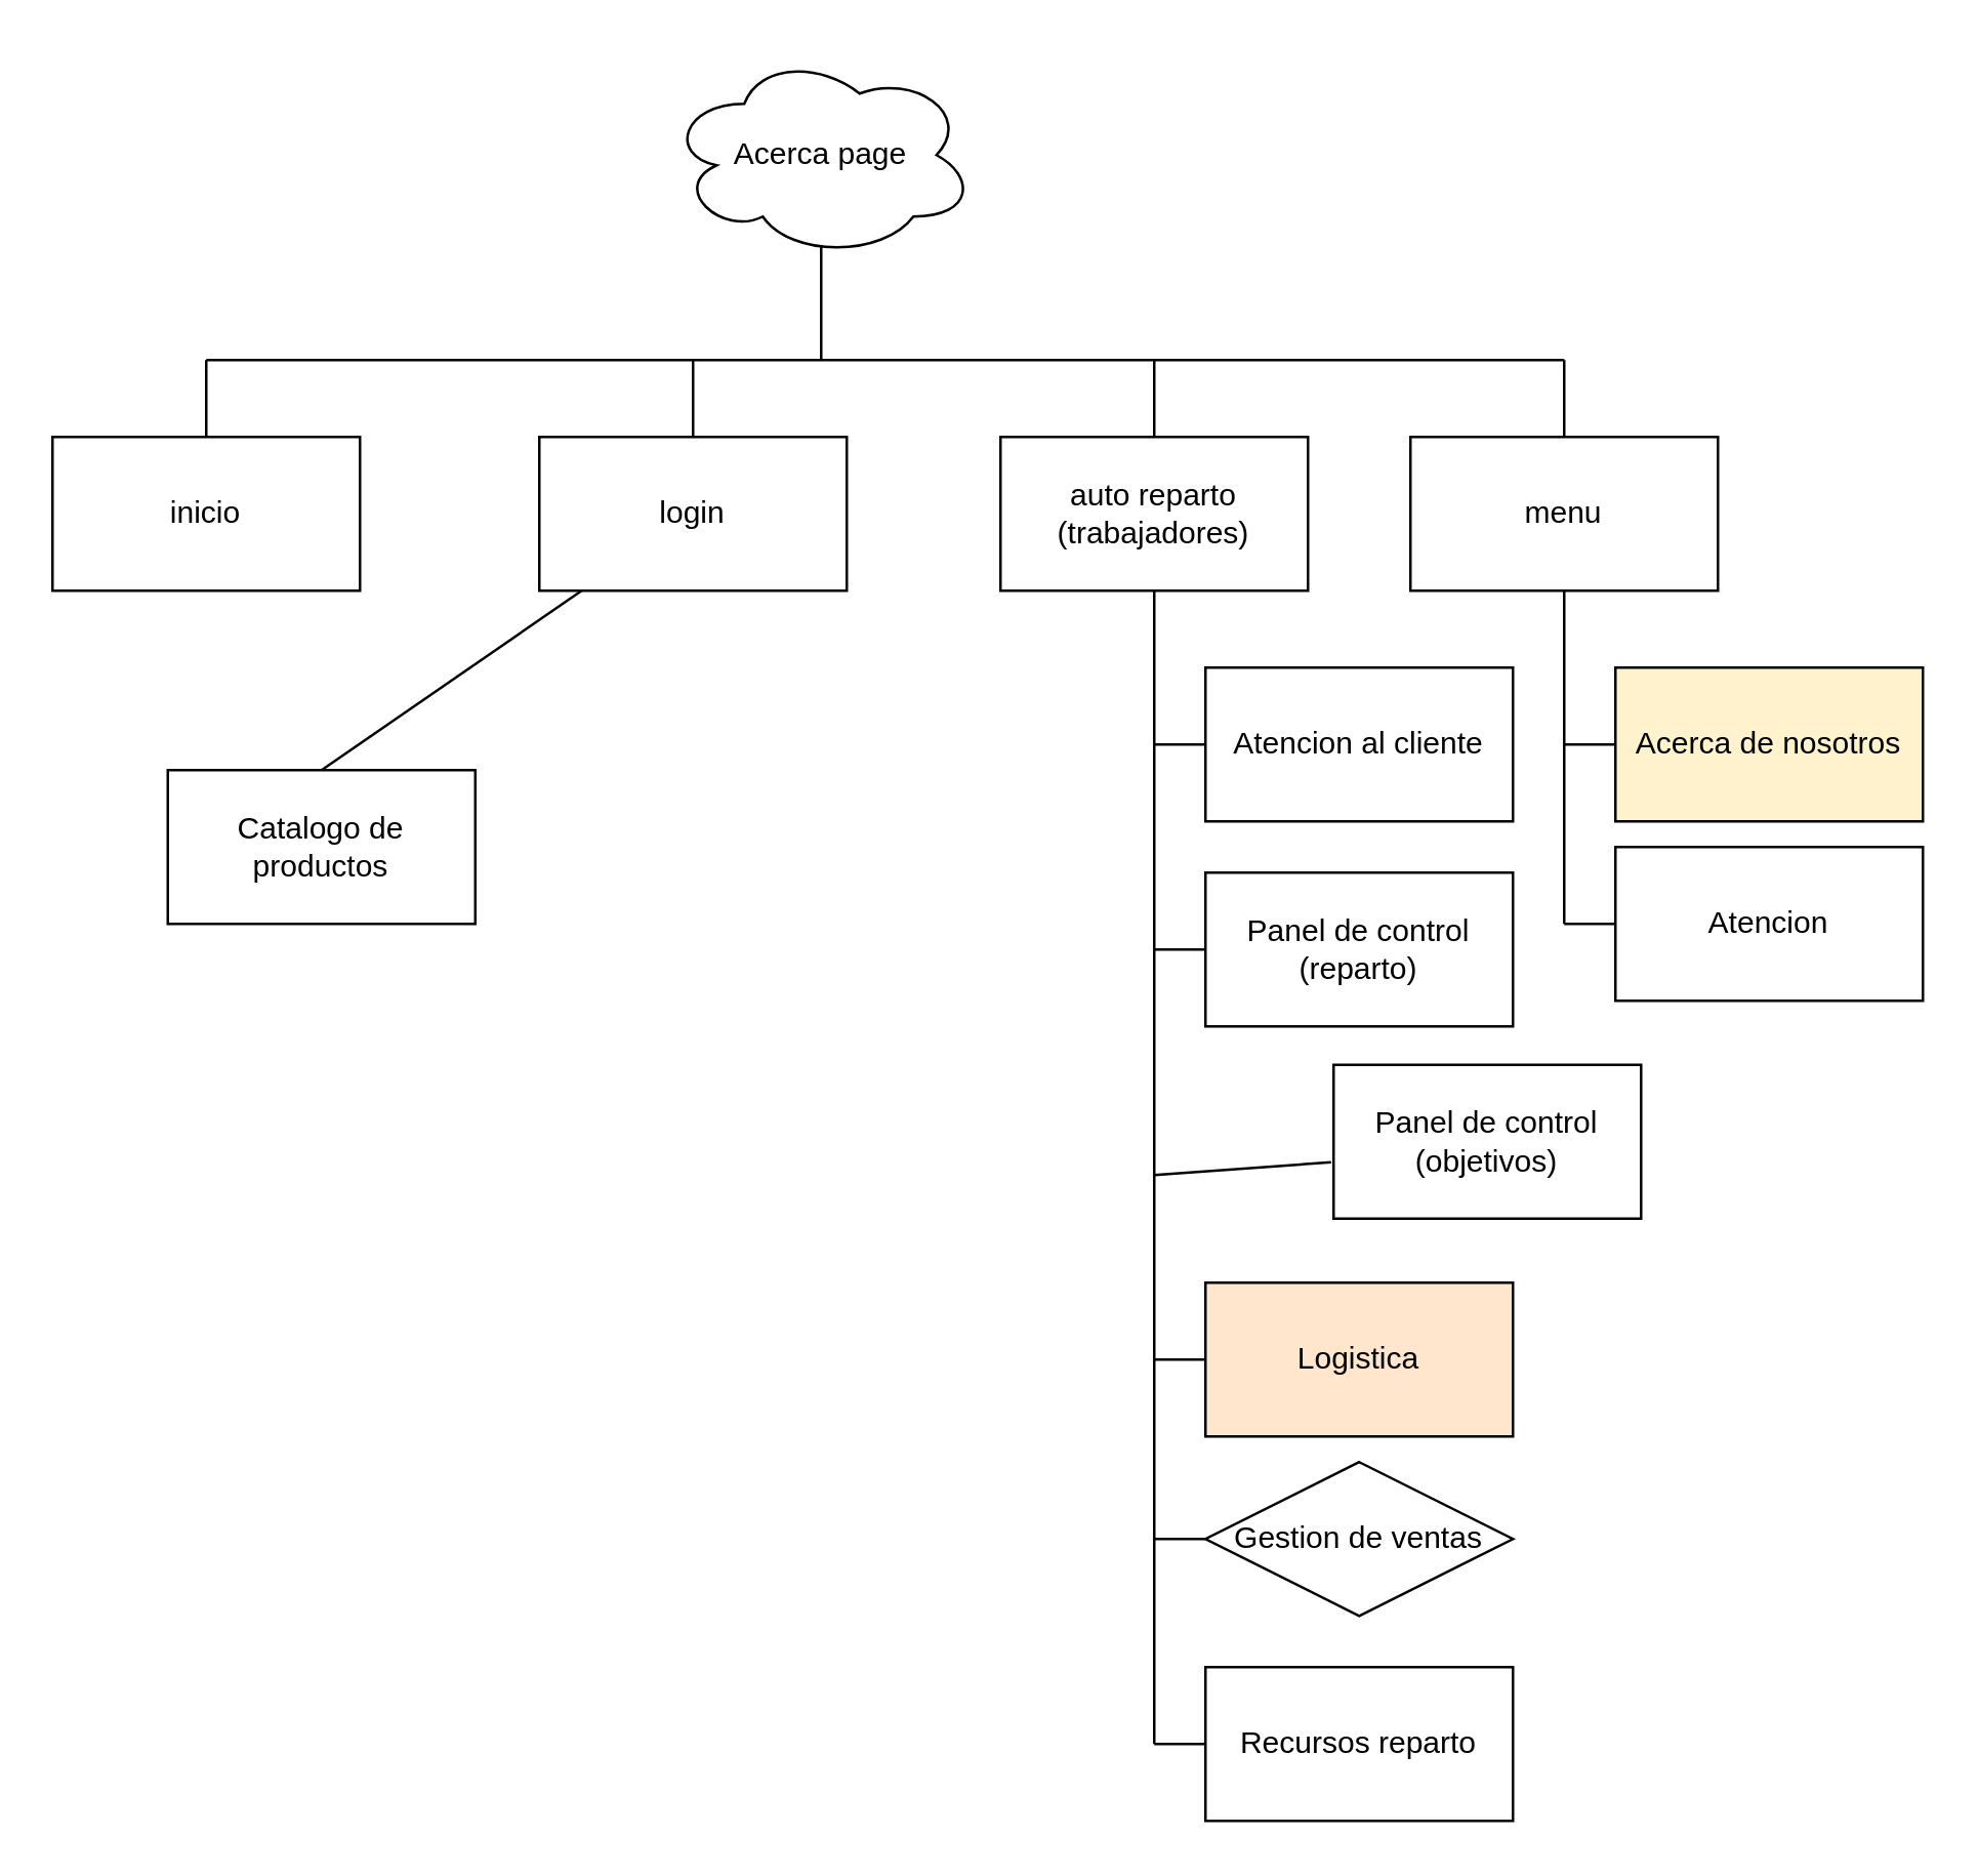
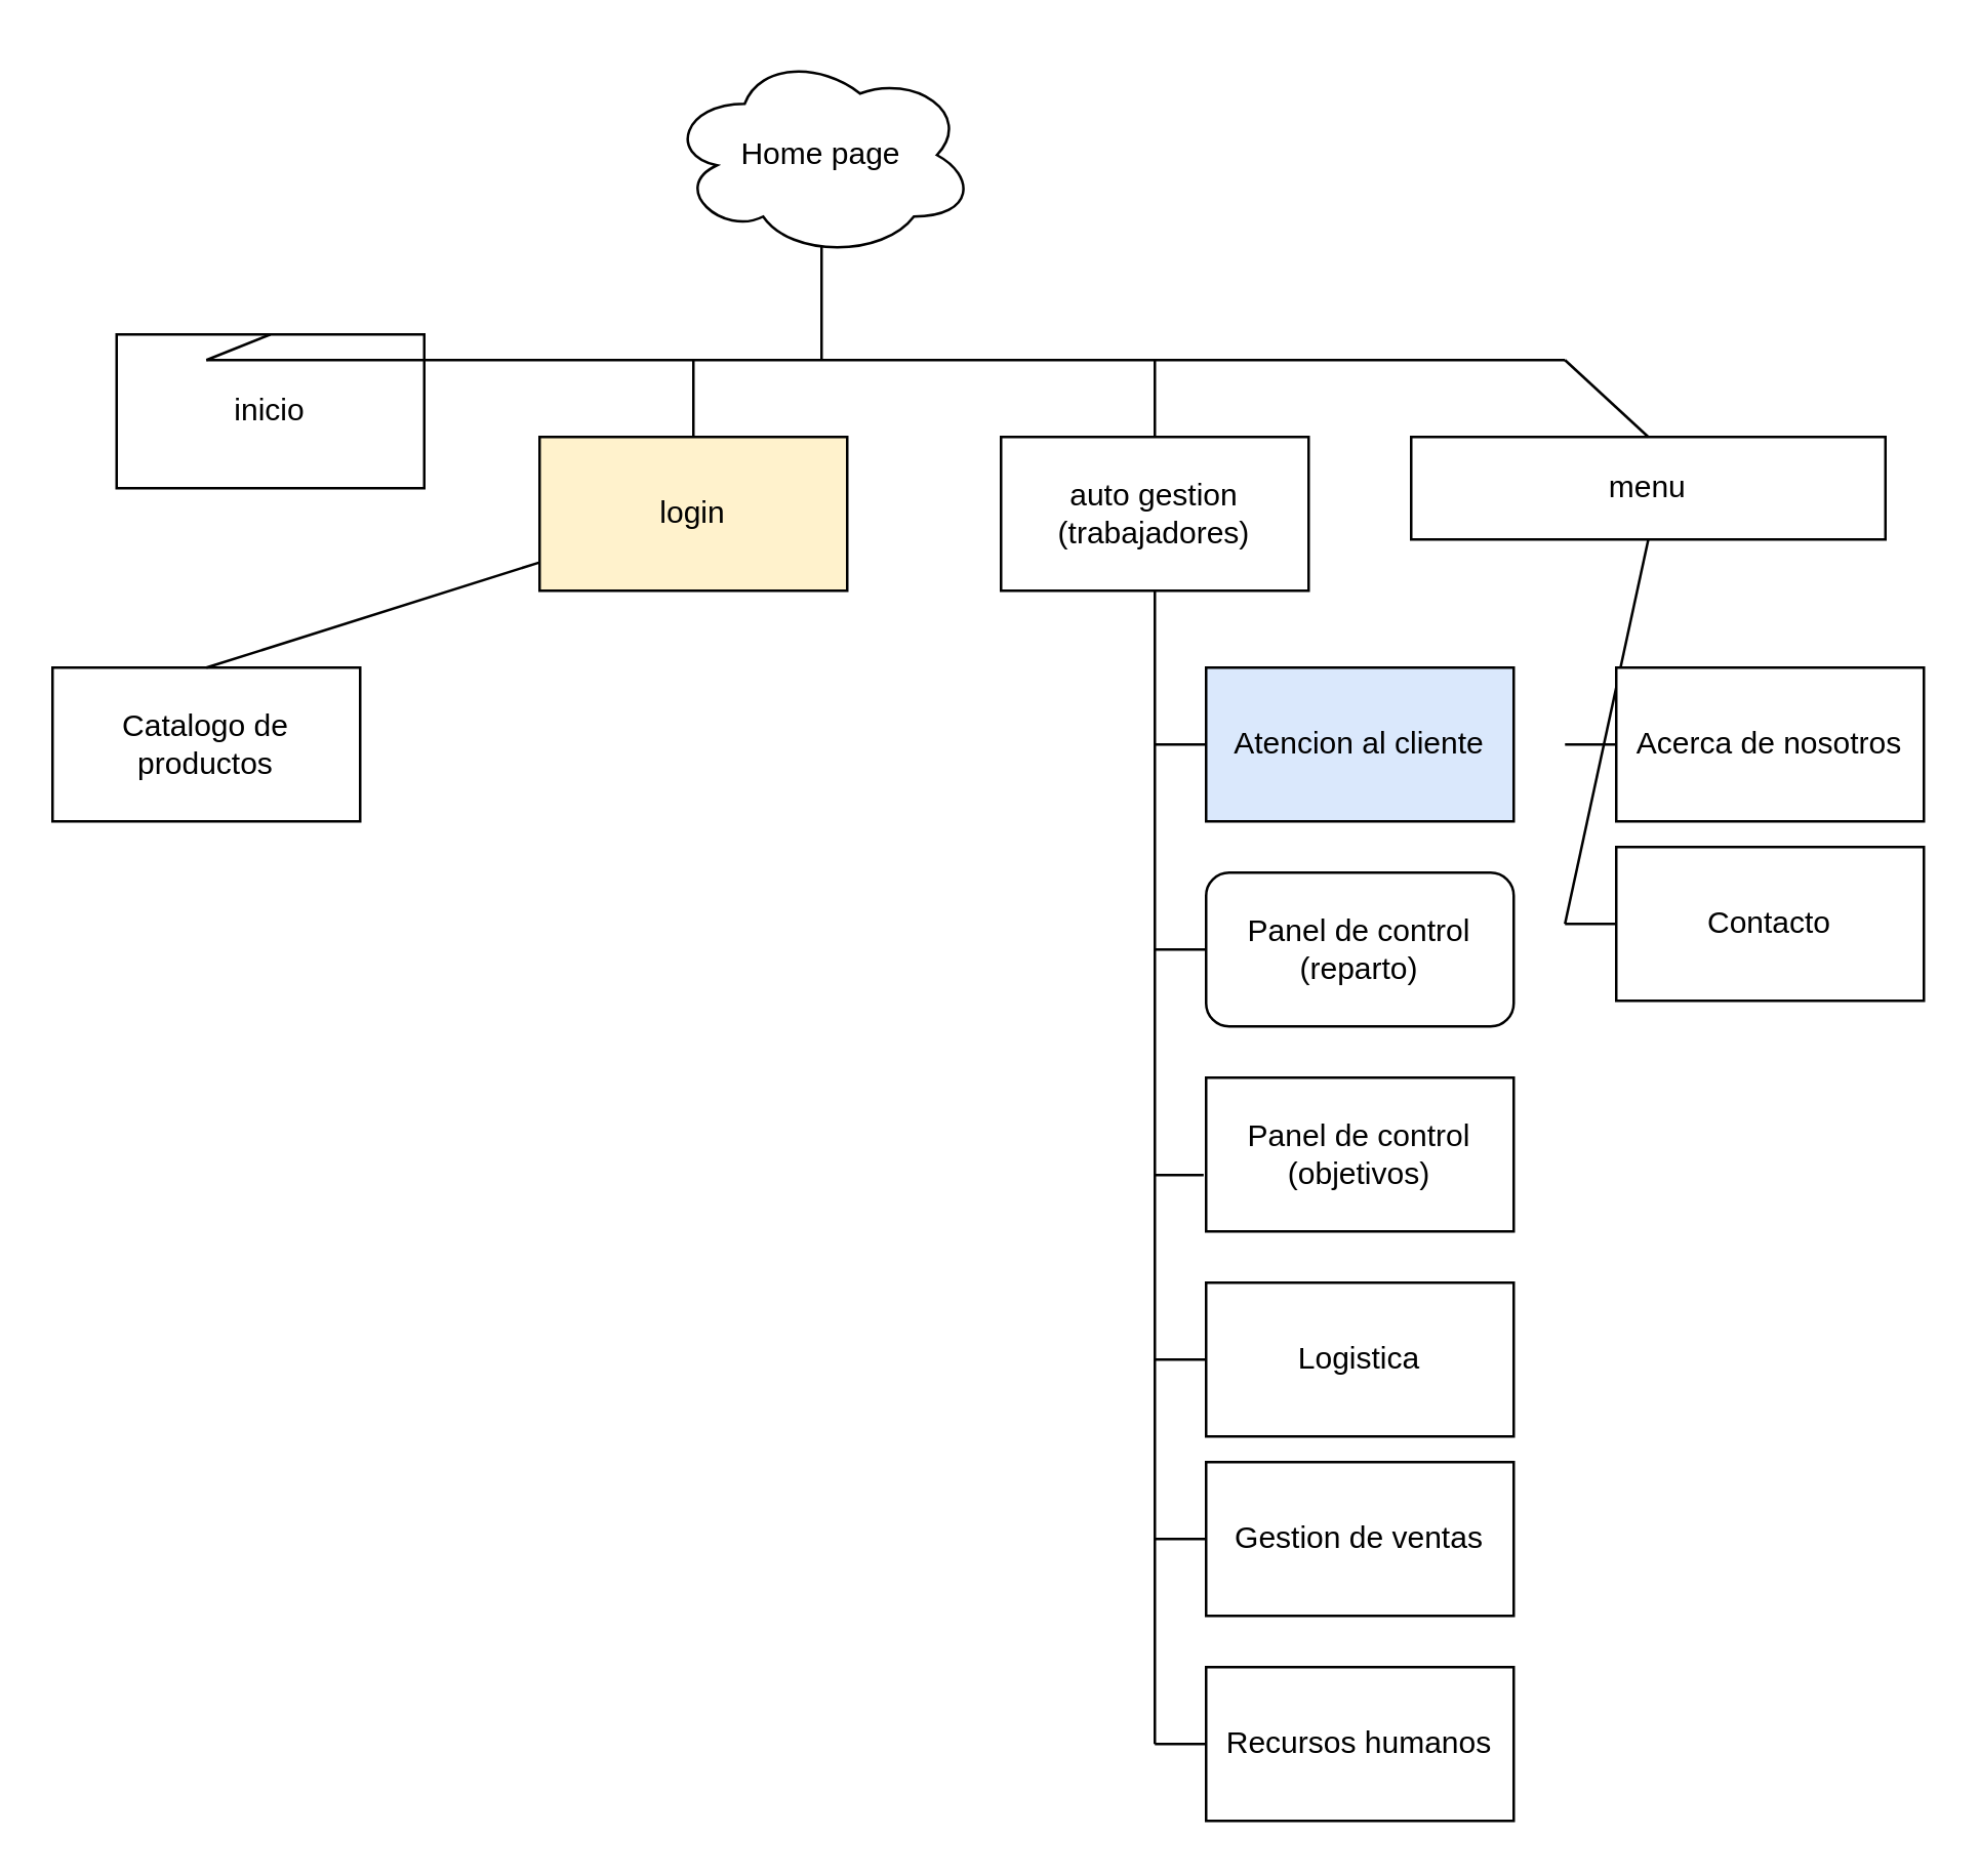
  <mxCell id="0" />
  <mxCell id="1" parent="0" />
- <mxCell id="2" value="&lt;div&gt;auto reparto&lt;/div&gt;&lt;div&gt;(trabajadores)&lt;/div&gt;" style="rounded=0;whiteSpace=wrap;html=1;" vertex="1" parent="1"><mxGeometry x="390" y="170" width="120" height="60" as="geometry" /></mxCell>
+ <mxCell id="2" value="&lt;div&gt;auto gestion&lt;/div&gt;&lt;div&gt;(trabajadores)&lt;/div&gt;" style="rounded=0;whiteSpace=wrap;html=1;" vertex="1" parent="1"><mxGeometry x="390" y="170" width="120" height="60" as="geometry" /></mxCell>
  <mxCell id="3" value="" style="endArrow=none;html=1;rounded=0;" edge="1" parent="1"><mxGeometry width="50" height="50" relative="1" as="geometry"><mxPoint x="270" y="170" as="sourcePoint" /><mxPoint x="270" y="140" as="targetPoint" /></mxGeometry></mxCell>
- <mxCell id="4" value="login " style="rounded=0;whiteSpace=wrap;html=1;" vertex="1" parent="1"><mxGeometry x="210" y="170" width="120" height="60" as="geometry" /></mxCell>
+ <mxCell id="4" value="login " style="rounded=0;whiteSpace=wrap;html=1;fillColor=#fff2cc;" vertex="1" parent="1"><mxGeometry x="210" y="170" width="120" height="60" as="geometry" /></mxCell>
  <mxCell id="5" value="" style="endArrow=none;html=1;rounded=0;" edge="1" parent="1" source="2"><mxGeometry width="50" height="50" relative="1" as="geometry"><mxPoint x="320" y="280" as="sourcePoint" /><mxPoint x="450" y="140" as="targetPoint" /></mxGeometry></mxCell>
- <mxCell id="6" value="inicio" style="rounded=0;whiteSpace=wrap;html=1;" vertex="1" parent="1"><mxGeometry x="20" y="170" width="120" height="60" as="geometry" /></mxCell>
- <mxCell id="7" value="menu" style="rounded=0;whiteSpace=wrap;html=1;" vertex="1" parent="1"><mxGeometry x="550" y="170" width="120" height="60" as="geometry" /></mxCell>
+ <mxCell id="6" value="inicio" style="rounded=0;whiteSpace=wrap;html=1;" vertex="1" parent="1"><mxGeometry x="45" y="130" width="120" height="60" as="geometry" /></mxCell>
+ <mxCell id="7" value="menu" style="rounded=0;whiteSpace=wrap;html=1;" vertex="1" parent="1"><mxGeometry x="550" y="170" width="185" height="40" as="geometry" /></mxCell>
  <mxCell id="8" value="" style="endArrow=none;html=1;rounded=0;exitX=0.5;exitY=0;exitDx=0;exitDy=0;" edge="1" parent="1" source="7"><mxGeometry width="50" height="50" relative="1" as="geometry"><mxPoint x="320" y="280" as="sourcePoint" /><mxPoint x="610" y="140" as="targetPoint" /></mxGeometry></mxCell>
- <mxCell id="9" value="Atencion" style="rounded=0;whiteSpace=wrap;html=1;" vertex="1" parent="1"><mxGeometry x="630" y="330" width="120" height="60" as="geometry" /></mxCell>
+ <mxCell id="9" value="Contacto" style="rounded=0;whiteSpace=wrap;html=1;" vertex="1" parent="1"><mxGeometry x="630" y="330" width="120" height="60" as="geometry" /></mxCell>
  <mxCell id="10" value="" style="endArrow=none;html=1;rounded=0;exitX=0.5;exitY=0;exitDx=0;exitDy=0;" edge="1" parent="1" source="6"><mxGeometry width="50" height="50" relative="1" as="geometry"><mxPoint x="320" y="370" as="sourcePoint" /><mxPoint x="80" y="140" as="targetPoint" /></mxGeometry></mxCell>
  <mxCell id="11" value="" style="endArrow=none;html=1;rounded=0;entryX=0.5;entryY=1;entryDx=0;entryDy=0;" edge="1" parent="1" target="7"><mxGeometry width="50" height="50" relative="1" as="geometry"><mxPoint x="610" y="360" as="sourcePoint" /><mxPoint x="370" y="320" as="targetPoint" /></mxGeometry></mxCell>
  <mxCell id="12" value="" style="endArrow=none;html=1;rounded=0;entryX=0;entryY=0.5;entryDx=0;entryDy=0;" edge="1" parent="1" target="9"><mxGeometry width="50" height="50" relative="1" as="geometry"><mxPoint x="610" y="360" as="sourcePoint" /><mxPoint x="560" y="340" as="targetPoint" /></mxGeometry></mxCell>
  <mxCell id="13" value="" style="endArrow=none;html=1;rounded=0;entryX=0;entryY=0.5;entryDx=0;entryDy=0;" edge="1" parent="1"><mxGeometry width="50" height="50" relative="1" as="geometry"><mxPoint x="610" y="290" as="sourcePoint" /><mxPoint x="630" y="290" as="targetPoint" /></mxGeometry></mxCell>
- <mxCell id="14" value="Acerca de nosotros" style="rounded=0;whiteSpace=wrap;html=1;fontFamily=Helvetica;fillColor=#fff2cc;" vertex="1" parent="1"><mxGeometry x="630" y="260" width="120" height="60" as="geometry" /></mxCell>
+ <mxCell id="14" value="Acerca de nosotros" style="rounded=0;whiteSpace=wrap;html=1;fontFamily=Helvetica;" vertex="1" parent="1"><mxGeometry x="630" y="260" width="120" height="60" as="geometry" /></mxCell>
  <mxCell id="15" value="" style="endArrow=none;html=1;rounded=0;fontFamily=Helvetica;entryX=0.5;entryY=1;entryDx=0;entryDy=0;" edge="1" parent="1" target="2"><mxGeometry width="50" height="50" relative="1" as="geometry"><mxPoint x="450" y="680" as="sourcePoint" /><mxPoint x="350" y="230" as="targetPoint" /></mxGeometry></mxCell>
- <mxCell id="16" value="Catalogo de productos" style="rounded=0;whiteSpace=wrap;html=1;fontFamily=Helvetica;" vertex="1" parent="1"><mxGeometry x="65" y="300" width="120" height="60" as="geometry" /></mxCell>
+ <mxCell id="16" value="Catalogo de productos" style="rounded=0;whiteSpace=wrap;html=1;fontFamily=Helvetica;" vertex="1" parent="1"><mxGeometry x="20" y="260" width="120" height="60" as="geometry" /></mxCell>
  <mxCell id="17" value="" style="endArrow=none;html=1;rounded=0;fontFamily=Helvetica;exitX=0.5;exitY=0;exitDx=0;exitDy=0;" edge="1" parent="1" source="16" target="4"><mxGeometry width="50" height="50" relative="1" as="geometry"><mxPoint x="300" y="340" as="sourcePoint" /><mxPoint x="350" y="290" as="targetPoint" /></mxGeometry></mxCell>
- <mxCell id="18" value="Panel de control (reparto)" style="rounded=0;whiteSpace=wrap;html=1;fontFamily=Helvetica;" vertex="1" parent="1"><mxGeometry x="470" y="340" width="120" height="60" as="geometry" /></mxCell>
- <mxCell id="19" value="Panel de control (objetivos)" style="rounded=0;whiteSpace=wrap;html=1;fontFamily=Helvetica;" vertex="1" parent="1"><mxGeometry x="520" y="415" width="120" height="60" as="geometry" /></mxCell>
+ <mxCell id="18" value="Panel de control (reparto)" style="whiteSpace=wrap;html=1;fontFamily=Helvetica;rounded=1;" vertex="1" parent="1"><mxGeometry x="470" y="340" width="120" height="60" as="geometry" /></mxCell>
+ <mxCell id="19" value="Panel de control (objetivos)" style="rounded=0;whiteSpace=wrap;html=1;fontFamily=Helvetica;" vertex="1" parent="1"><mxGeometry x="470" y="420" width="120" height="60" as="geometry" /></mxCell>
  <mxCell id="20" value="" style="endArrow=none;html=1;rounded=0;fontFamily=Helvetica;" edge="1" parent="1"><mxGeometry width="50" height="50" relative="1" as="geometry"><mxPoint x="450" y="290" as="sourcePoint" /><mxPoint x="470" y="290" as="targetPoint" /><Array as="points" /></mxGeometry></mxCell>
  <mxCell id="21" value="" style="endArrow=none;html=1;rounded=0;fontFamily=Helvetica;entryX=0;entryY=0.5;entryDx=0;entryDy=0;" edge="1" parent="1" target="18"><mxGeometry width="50" height="50" relative="1" as="geometry"><mxPoint x="450" y="370" as="sourcePoint" /><mxPoint x="350" y="260" as="targetPoint" /></mxGeometry></mxCell>
  <mxCell id="22" value="" style="endArrow=none;html=1;rounded=0;fontFamily=Helvetica;entryX=0.5;entryY=1;entryDx=0;entryDy=0;" edge="1" parent="1"><mxGeometry width="50" height="50" relative="1" as="geometry"><mxPoint x="320" y="140" as="sourcePoint" /><mxPoint x="320" y="90" as="targetPoint" /></mxGeometry></mxCell>
  <mxCell id="23" value="" style="endArrow=none;html=1;rounded=0;fontFamily=Helvetica;entryX=-0.008;entryY=0.633;entryDx=0;entryDy=0;entryPerimeter=0;" edge="1" parent="1" target="19"><mxGeometry width="50" height="50" relative="1" as="geometry"><mxPoint x="450" y="458" as="sourcePoint" /><mxPoint x="350" y="260" as="targetPoint" /></mxGeometry></mxCell>
- <mxCell id="24" value="Gestion de ventas" style="rhombus;whiteSpace=wrap;html=1;fontFamily=Helvetica;" vertex="1" parent="1"><mxGeometry x="470" y="570" width="120" height="60" as="geometry" /></mxCell>
+ <mxCell id="24" value="Gestion de ventas" style="rounded=0;whiteSpace=wrap;html=1;fontFamily=Helvetica;" vertex="1" parent="1"><mxGeometry x="470" y="570" width="120" height="60" as="geometry" /></mxCell>
  <mxCell id="25" value="" style="endArrow=none;html=1;rounded=0;fontFamily=Helvetica;entryX=0;entryY=0.5;entryDx=0;entryDy=0;" edge="1" parent="1"><mxGeometry width="50" height="50" relative="1" as="geometry"><mxPoint x="450" y="680" as="sourcePoint" /><mxPoint x="470" y="680" as="targetPoint" /></mxGeometry></mxCell>
  <mxCell id="26" value="" style="endArrow=none;html=1;rounded=0;fontFamily=Helvetica;entryX=0;entryY=0.5;entryDx=0;entryDy=0;" edge="1" parent="1" target="24"><mxGeometry width="50" height="50" relative="1" as="geometry"><mxPoint x="450" y="600" as="sourcePoint" /><mxPoint x="350" y="560" as="targetPoint" /></mxGeometry></mxCell>
  <mxCell id="27" value="" style="endArrow=none;html=1;rounded=0;fontFamily=Helvetica;entryX=0;entryY=0.5;entryDx=0;entryDy=0;" edge="1" parent="1"><mxGeometry width="50" height="50" relative="1" as="geometry"><mxPoint x="450" y="530" as="sourcePoint" /><mxPoint x="470" y="530" as="targetPoint" /></mxGeometry></mxCell>
- <mxCell id="28" value="Acerca page" style="ellipse;shape=cloud;whiteSpace=wrap;html=1;fontFamily=Helvetica;" vertex="1" parent="1"><mxGeometry x="260" y="20" width="120" height="80" as="geometry" /></mxCell>
+ <mxCell id="28" value="Home page" style="ellipse;shape=cloud;whiteSpace=wrap;html=1;fontFamily=Helvetica;" vertex="1" parent="1"><mxGeometry x="260" y="20" width="120" height="80" as="geometry" /></mxCell>
  <mxCell id="29" value="" style="endArrow=none;html=1;rounded=0;fontFamily=Helvetica;" edge="1" parent="1"><mxGeometry width="50" height="50" relative="1" as="geometry"><mxPoint x="610" y="140" as="sourcePoint" /><mxPoint x="80" y="140" as="targetPoint" /></mxGeometry></mxCell>
- <mxCell id="30" value="Recursos reparto" style="rounded=0;whiteSpace=wrap;html=1;fontFamily=Helvetica;" vertex="1" parent="1"><mxGeometry x="470" y="650" width="120" height="60" as="geometry" /></mxCell>
- <mxCell id="31" value="Atencion al cliente " style="rounded=0;whiteSpace=wrap;html=1;fontFamily=Helvetica;" vertex="1" parent="1"><mxGeometry x="470" y="260" width="120" height="60" as="geometry" /></mxCell>
- <mxCell id="32" value="Logistica" style="rounded=0;whiteSpace=wrap;html=1;fontFamily=Helvetica;fillColor=#ffe6cc;" vertex="1" parent="1"><mxGeometry x="470" y="500" width="120" height="60" as="geometry" /></mxCell>
+ <mxCell id="30" value="Recursos humanos" style="rounded=0;whiteSpace=wrap;html=1;fontFamily=Helvetica;" vertex="1" parent="1"><mxGeometry x="470" y="650" width="120" height="60" as="geometry" /></mxCell>
+ <mxCell id="31" value="Atencion al cliente " style="rounded=0;whiteSpace=wrap;html=1;fontFamily=Helvetica;fillColor=#dae8fc;" vertex="1" parent="1"><mxGeometry x="470" y="260" width="120" height="60" as="geometry" /></mxCell>
+ <mxCell id="32" value="Logistica" style="rounded=0;whiteSpace=wrap;html=1;fontFamily=Helvetica;" vertex="1" parent="1"><mxGeometry x="470" y="500" width="120" height="60" as="geometry" /></mxCell>
